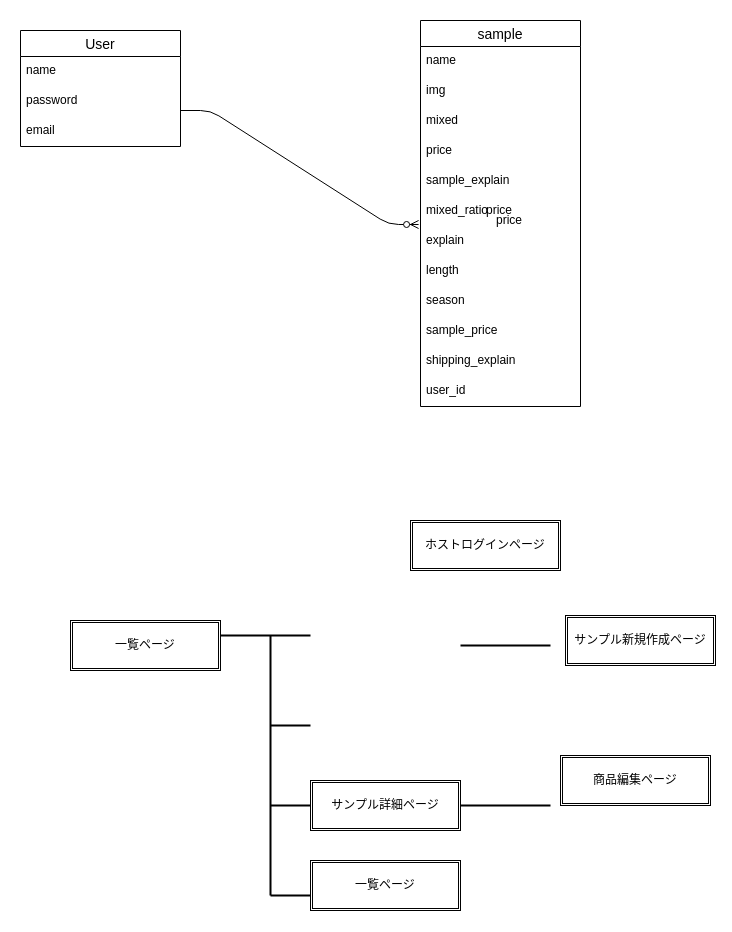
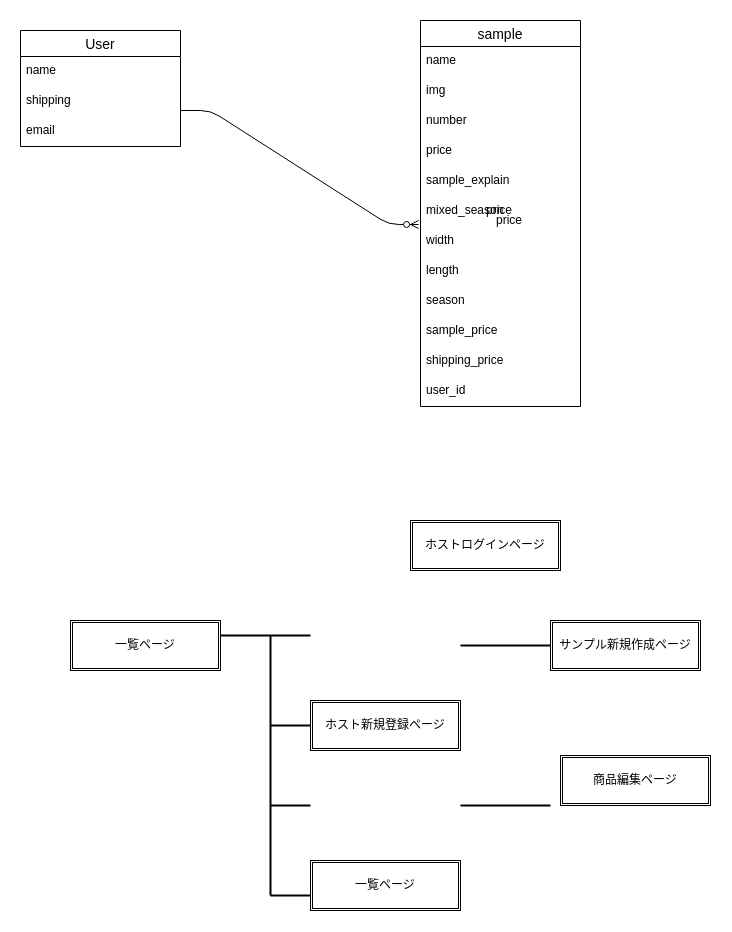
  <mxCell id="0" />
  <mxCell id="1" parent="0" />
  <mxCell id="2" value="User" style="swimlane;fontStyle=0;childLayout=stackLayout;horizontal=1;startSize=26;horizontalStack=0;resizeParent=1;resizeParentMax=0;resizeLast=0;collapsible=1;marginBottom=0;align=center;fontSize=14;" parent="1" vertex="1"><mxGeometry x="20" y="30" width="160" height="116" as="geometry" /></mxCell>
  <mxCell id="3" value="name" style="text;strokeColor=none;fillColor=none;spacingLeft=4;spacingRight=4;overflow=hidden;rotatable=0;points=[[0,0.5],[1,0.5]];portConstraint=eastwest;fontSize=12;" parent="2" vertex="1"><mxGeometry y="26" width="160" height="30" as="geometry" /></mxCell>
- <mxCell id="4" value="password" style="text;strokeColor=none;fillColor=none;spacingLeft=4;spacingRight=4;overflow=hidden;rotatable=0;points=[[0,0.5],[1,0.5]];portConstraint=eastwest;fontSize=12;" parent="2" vertex="1"><mxGeometry y="56" width="160" height="30" as="geometry" /></mxCell>
+ <mxCell id="4" value="shipping" style="text;strokeColor=none;fillColor=none;spacingLeft=4;spacingRight=4;overflow=hidden;rotatable=0;points=[[0,0.5],[1,0.5]];portConstraint=eastwest;fontSize=12;" parent="2" vertex="1"><mxGeometry y="56" width="160" height="30" as="geometry" /></mxCell>
  <mxCell id="5" value="email" style="text;strokeColor=none;fillColor=none;spacingLeft=4;spacingRight=4;overflow=hidden;rotatable=0;points=[[0,0.5],[1,0.5]];portConstraint=eastwest;fontSize=12;" parent="2" vertex="1"><mxGeometry y="86" width="160" height="30" as="geometry" /></mxCell>
  <mxCell id="6" value="sample" style="swimlane;fontStyle=0;childLayout=stackLayout;horizontal=1;startSize=26;horizontalStack=0;resizeParent=1;resizeParentMax=0;resizeLast=0;collapsible=1;marginBottom=0;align=center;fontSize=14;" parent="1" vertex="1"><mxGeometry x="420" y="20" width="160" height="386" as="geometry" /></mxCell>
  <mxCell id="7" value="name" style="text;strokeColor=none;fillColor=none;spacingLeft=4;spacingRight=4;overflow=hidden;rotatable=0;points=[[0,0.5],[1,0.5]];portConstraint=eastwest;fontSize=12;" parent="6" vertex="1"><mxGeometry y="26" width="160" height="30" as="geometry" /></mxCell>
  <mxCell id="8" value="img" style="text;strokeColor=none;fillColor=none;spacingLeft=4;spacingRight=4;overflow=hidden;rotatable=0;points=[[0,0.5],[1,0.5]];portConstraint=eastwest;fontSize=12;" parent="6" vertex="1"><mxGeometry y="56" width="160" height="30" as="geometry" /></mxCell>
- <mxCell id="9" value="mixed" style="text;strokeColor=none;fillColor=none;spacingLeft=4;spacingRight=4;overflow=hidden;rotatable=0;points=[[0,0.5],[1,0.5]];portConstraint=eastwest;fontSize=12;" parent="6" vertex="1"><mxGeometry y="86" width="160" height="30" as="geometry" /></mxCell>
+ <mxCell id="9" value="number" style="text;strokeColor=none;fillColor=none;spacingLeft=4;spacingRight=4;overflow=hidden;rotatable=0;points=[[0,0.5],[1,0.5]];portConstraint=eastwest;fontSize=12;" parent="6" vertex="1"><mxGeometry y="86" width="160" height="30" as="geometry" /></mxCell>
  <mxCell id="10" value="price" style="text;strokeColor=none;fillColor=none;spacingLeft=4;spacingRight=4;overflow=hidden;rotatable=0;points=[[0,0.5],[1,0.5]];portConstraint=eastwest;fontSize=12;" parent="6" vertex="1"><mxGeometry y="116" width="160" height="30" as="geometry" /></mxCell>
  <mxCell id="11" value="sample_explain" style="text;strokeColor=none;fillColor=none;spacingLeft=4;spacingRight=4;overflow=hidden;rotatable=0;points=[[0,0.5],[1,0.5]];portConstraint=eastwest;fontSize=12;" parent="6" vertex="1"><mxGeometry y="146" width="160" height="30" as="geometry" /></mxCell>
- <mxCell id="12" value="mixed_ratio" style="text;strokeColor=none;fillColor=none;spacingLeft=4;spacingRight=4;overflow=hidden;rotatable=0;points=[[0,0.5],[1,0.5]];portConstraint=eastwest;fontSize=12;" parent="6" vertex="1"><mxGeometry y="176" width="160" height="30" as="geometry" /></mxCell>
- <mxCell id="13" value="explain" style="text;strokeColor=none;fillColor=none;spacingLeft=4;spacingRight=4;overflow=hidden;rotatable=0;points=[[0,0.5],[1,0.5]];portConstraint=eastwest;fontSize=12;" parent="6" vertex="1"><mxGeometry y="206" width="160" height="30" as="geometry" /></mxCell>
+ <mxCell id="12" value="mixed_season" style="text;strokeColor=none;fillColor=none;spacingLeft=4;spacingRight=4;overflow=hidden;rotatable=0;points=[[0,0.5],[1,0.5]];portConstraint=eastwest;fontSize=12;" parent="6" vertex="1"><mxGeometry y="176" width="160" height="30" as="geometry" /></mxCell>
+ <mxCell id="13" value="width" style="text;strokeColor=none;fillColor=none;spacingLeft=4;spacingRight=4;overflow=hidden;rotatable=0;points=[[0,0.5],[1,0.5]];portConstraint=eastwest;fontSize=12;" parent="6" vertex="1"><mxGeometry y="206" width="160" height="30" as="geometry" /></mxCell>
  <mxCell id="14" value="length&#10;" style="text;strokeColor=none;fillColor=none;spacingLeft=4;spacingRight=4;overflow=hidden;rotatable=0;points=[[0,0.5],[1,0.5]];portConstraint=eastwest;fontSize=12;" parent="6" vertex="1"><mxGeometry y="236" width="160" height="30" as="geometry" /></mxCell>
  <mxCell id="15" value="season" style="text;strokeColor=none;fillColor=none;spacingLeft=4;spacingRight=4;overflow=hidden;rotatable=0;points=[[0,0.5],[1,0.5]];portConstraint=eastwest;fontSize=12;" parent="6" vertex="1"><mxGeometry y="266" width="160" height="30" as="geometry" /></mxCell>
  <mxCell id="16" value="sample_price" style="text;strokeColor=none;fillColor=none;spacingLeft=4;spacingRight=4;overflow=hidden;rotatable=0;points=[[0,0.5],[1,0.5]];portConstraint=eastwest;fontSize=12;" parent="6" vertex="1"><mxGeometry y="296" width="160" height="30" as="geometry" /></mxCell>
- <mxCell id="17" value="shipping_explain" style="text;strokeColor=none;fillColor=none;spacingLeft=4;spacingRight=4;overflow=hidden;rotatable=0;points=[[0,0.5],[1,0.5]];portConstraint=eastwest;fontSize=12;" parent="6" vertex="1"><mxGeometry y="326" width="160" height="30" as="geometry" /></mxCell>
+ <mxCell id="17" value="shipping_price" style="text;strokeColor=none;fillColor=none;spacingLeft=4;spacingRight=4;overflow=hidden;rotatable=0;points=[[0,0.5],[1,0.5]];portConstraint=eastwest;fontSize=12;" parent="6" vertex="1"><mxGeometry y="326" width="160" height="30" as="geometry" /></mxCell>
  <mxCell id="18" value="user_id" style="text;strokeColor=none;fillColor=none;spacingLeft=4;spacingRight=4;overflow=hidden;rotatable=0;points=[[0,0.5],[1,0.5]];portConstraint=eastwest;fontSize=12;" parent="6" vertex="1"><mxGeometry y="356" width="160" height="30" as="geometry" /></mxCell>
  <mxCell id="19" value="price" style="text;strokeColor=none;fillColor=none;spacingLeft=4;spacingRight=4;overflow=hidden;rotatable=0;points=[[0,0.5],[1,0.5]];portConstraint=eastwest;fontSize=12;" parent="1" vertex="1"><mxGeometry x="480" y="196" width="160" height="30" as="geometry" /></mxCell>
  <mxCell id="20" value="price" style="text;strokeColor=none;fillColor=none;spacingLeft=4;spacingRight=4;overflow=hidden;rotatable=0;points=[[0,0.5],[1,0.5]];portConstraint=eastwest;fontSize=12;" parent="1" vertex="1"><mxGeometry x="490" y="206" width="160" height="30" as="geometry" /></mxCell>
  <mxCell id="21" value="" style="edgeStyle=entityRelationEdgeStyle;fontSize=12;html=1;endArrow=ERzeroToMany;endFill=1;entryX=-0.012;entryY=0.933;entryDx=0;entryDy=0;entryPerimeter=0;" parent="1" target="12" edge="1"><mxGeometry width="100" height="100" relative="1" as="geometry"><mxPoint x="180" y="110" as="sourcePoint" /><mxPoint x="280" y="10" as="targetPoint" /></mxGeometry></mxCell>
  <mxCell id="22" value="一覧ページ" style="shape=ext;double=1;rounded=0;whiteSpace=wrap;html=1;" vertex="1" parent="1"><mxGeometry x="70" y="620" width="150" height="50" as="geometry" /></mxCell>
  <mxCell id="23" value="" style="line;strokeWidth=2;html=1;" vertex="1" parent="1"><mxGeometry x="220" y="630" width="90" height="10" as="geometry" /></mxCell>
  <mxCell id="24" value="ホストログインページ" style="shape=ext;double=1;rounded=0;whiteSpace=wrap;html=1;" vertex="1" parent="1"><mxGeometry x="410" y="520" width="150" height="50" as="geometry" /></mxCell>
  <mxCell id="25" value="一覧ページ" style="shape=ext;double=1;rounded=0;whiteSpace=wrap;html=1;" vertex="1" parent="1"><mxGeometry x="310" y="860" width="150" height="50" as="geometry" /></mxCell>
- <mxCell id="26" value="サンプル詳細ページ" style="shape=ext;double=1;rounded=0;whiteSpace=wrap;html=1;" vertex="1" parent="1"><mxGeometry x="310" y="780" width="150" height="50" as="geometry" /></mxCell>
+ <mxCell id="27" value="ホスト新規登録ページ" style="shape=ext;double=1;rounded=0;whiteSpace=wrap;html=1;" vertex="1" parent="1"><mxGeometry x="310" y="700" width="150" height="50" as="geometry" /></mxCell>
  <mxCell id="28" value="" style="line;strokeWidth=2;html=1;rotation=90;" vertex="1" parent="1"><mxGeometry x="140" y="760" width="260" height="10" as="geometry" /></mxCell>
  <mxCell id="29" value="" style="line;strokeWidth=2;html=1;" vertex="1" parent="1"><mxGeometry x="270" y="720" width="40" height="10" as="geometry" /></mxCell>
  <mxCell id="30" value="" style="line;strokeWidth=2;html=1;" vertex="1" parent="1"><mxGeometry x="270" y="890" width="40" height="10" as="geometry" /></mxCell>
  <mxCell id="31" value="" style="line;strokeWidth=2;html=1;" vertex="1" parent="1"><mxGeometry x="270" y="800" width="40" height="10" as="geometry" /></mxCell>
- <mxCell id="32" value="サンプル新規作成ページ" style="shape=ext;double=1;rounded=0;whiteSpace=wrap;html=1;" vertex="1" parent="1"><mxGeometry x="565" y="615" width="150" height="50" as="geometry" /></mxCell>
+ <mxCell id="32" value="サンプル新規作成ページ" style="shape=ext;double=1;rounded=0;whiteSpace=wrap;html=1;" vertex="1" parent="1"><mxGeometry x="550" y="620" width="150" height="50" as="geometry" /></mxCell>
  <mxCell id="33" value="商品編集ページ" style="shape=ext;double=1;rounded=0;whiteSpace=wrap;html=1;" vertex="1" parent="1"><mxGeometry x="560" y="755" width="150" height="50" as="geometry" /></mxCell>
  <mxCell id="34" value="" style="line;strokeWidth=2;html=1;" vertex="1" parent="1"><mxGeometry x="460" y="800" width="90" height="10" as="geometry" /></mxCell>
  <mxCell id="35" value="" style="line;strokeWidth=2;html=1;" vertex="1" parent="1"><mxGeometry x="460" y="640" width="90" height="10" as="geometry" /></mxCell>
